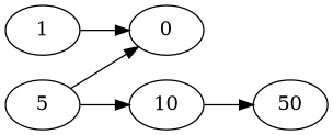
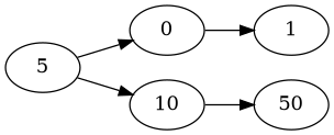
  digraph {
    rankdir=LR
    n1 [label=5]
    n2 [label=0]
    n3 [label=10]
    n4 [label=1]
    n5 [label=50]
    n1 -> n2
    n1 -> n3
-   n4 -> n2
+   n2 -> n4
    n3 -> n5
  }
